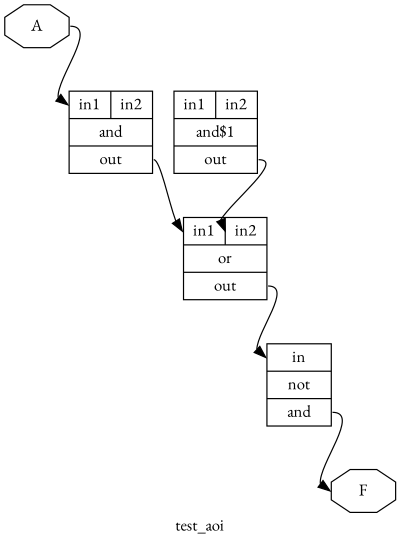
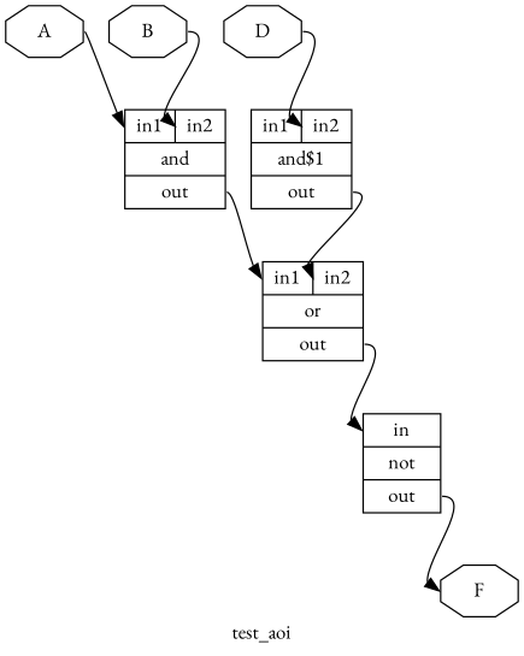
  digraph {
    fontname="EB Garamond"
    label=test_aoi
    rankdir=TB
    remincross=true
    node [color=black fontcolor=black fontname="EB Garamond" shape=octagon]
    edge [color=black fontcolor=black fontname="EB Garamond" headport="p1:w" tailport=e]
    n1 [label=F]
    n2 [label=A]
    n3 [label="{{<p1> in1|<p2> in2}|and|{<p3> out}}" shape=record]
    n4 [label="{{<p1> in1|<p2> in2}|or|{<p3> out}}" shape=record]
+   n5 [label=B]
    n6 [label="{{<p1> in1|<p2> in2}|and$1|{<p3> out}}" shape=record]
-   n8 [label="{{<p1> in}|not|{<p2> and}}" shape=record]
+   n7 [label=D]
+   n8 [label="{{<p1> in}|not|{<p2> out}}" shape=record]
    n2 -> n3
    n3 -> n4 [tailport="p3:e"]
    n4 -> n8 [tailport="p3:e"]
+   n5 -> n3 [headport="p2:w"]
    n6 -> n4 [headport="p2:w" tailport="p3:e"]
+   n7 -> n6 [headport="p2:w"]
    n8 -> n1 [headport=w tailport="p2:e"]
  }
